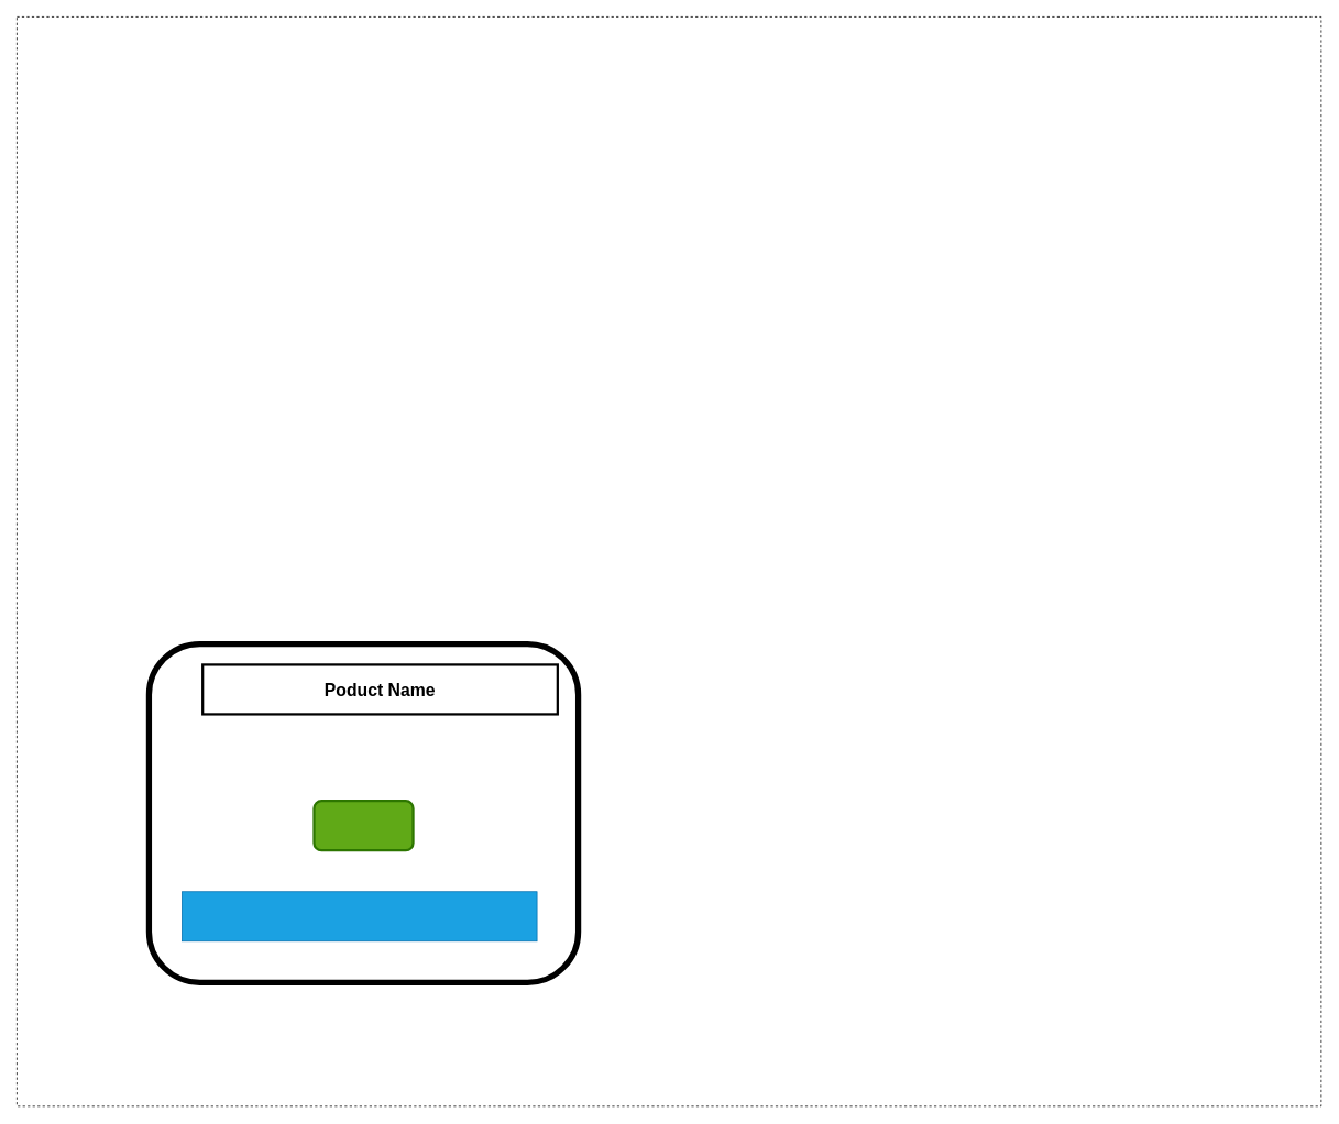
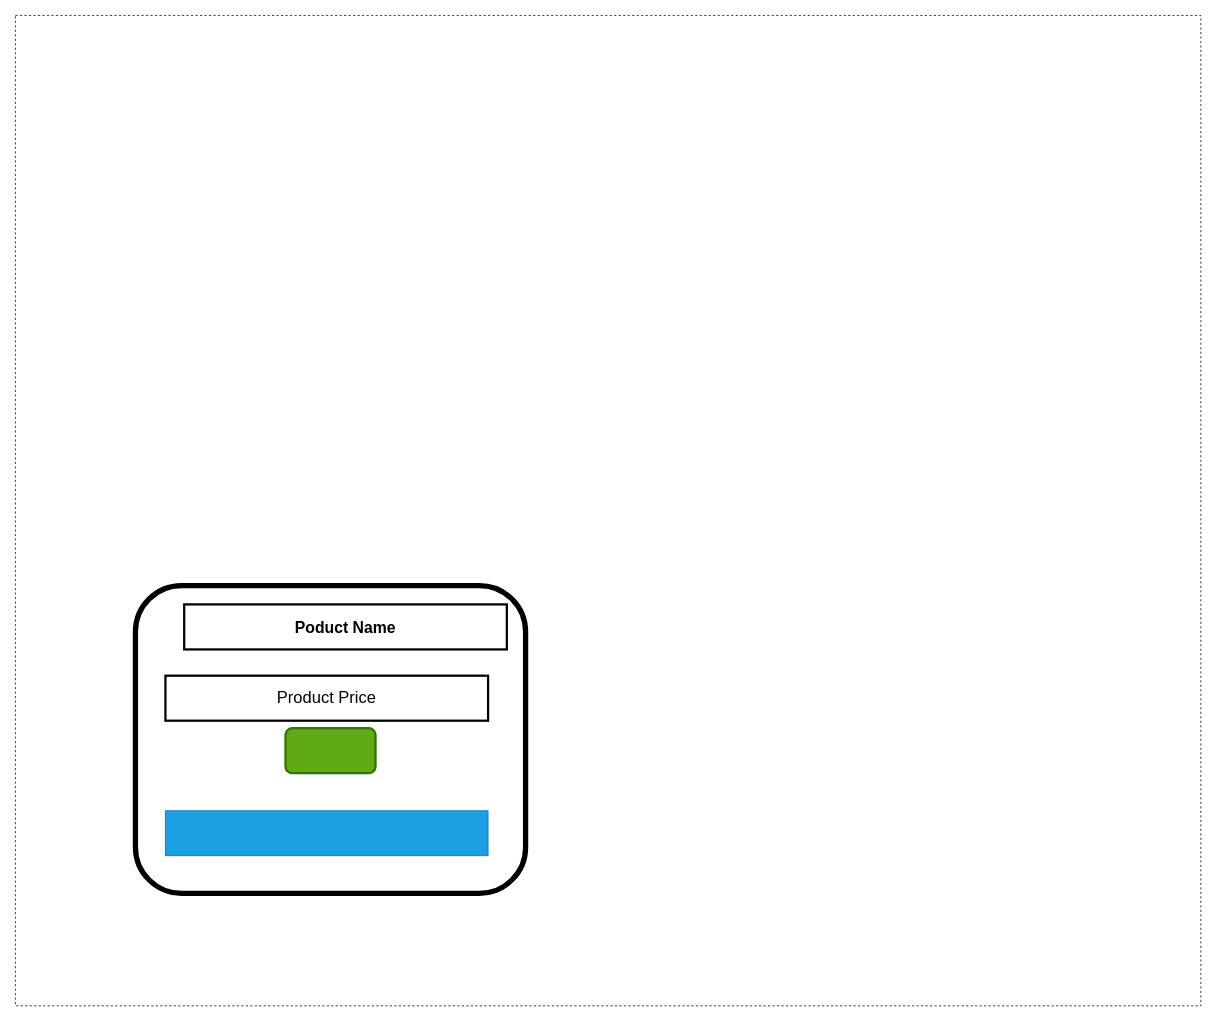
  <mxCell id="0" />
  <mxCell id="1" parent="0" />
  <mxCell id="2" value="" style="rounded=0;whiteSpace=wrap;html=1;dashed=1;" vertex="1" parent="1"><mxGeometry x="20" y="20" width="1580" height="1320" as="geometry" /></mxCell>
  <mxCell id="3" value="" style="rounded=1;whiteSpace=wrap;html=1;strokeWidth=7;" vertex="1" parent="1"><mxGeometry x="180" y="780" width="520" height="410" as="geometry" /></mxCell>
  <mxCell id="4" value="&lt;b&gt;&lt;font style=&quot;font-size: 21px;&quot;&gt;Poduct Name&lt;/font&gt;&lt;/b&gt;" style="rounded=0;whiteSpace=wrap;html=1;strokeWidth=3;" vertex="1" parent="1"><mxGeometry x="245" y="805" width="430" height="60" as="geometry" /></mxCell>
+ <mxCell id="5" value="&lt;font style=&quot;font-size: 22px;&quot;&gt;Product Price&lt;/font&gt;" style="rounded=0;whiteSpace=wrap;html=1;strokeWidth=3;" vertex="1" parent="1"><mxGeometry x="220" y="900" width="430" height="60" as="geometry" /></mxCell>
  <mxCell id="6" value="" style="rounded=0;whiteSpace=wrap;html=1;fillColor=#1ba1e2;fontColor=#ffffff;strokeColor=#006EAF;" vertex="1" parent="1"><mxGeometry x="220" y="1080" width="430" height="60" as="geometry" /></mxCell>
  <mxCell id="7" value="" style="rounded=1;whiteSpace=wrap;html=1;strokeWidth=3;fontSize=22;fillColor=#60a917;fontColor=#ffffff;strokeColor=#2D7600;" vertex="1" parent="1"><mxGeometry x="380" y="970" width="120" height="60" as="geometry" /></mxCell>
